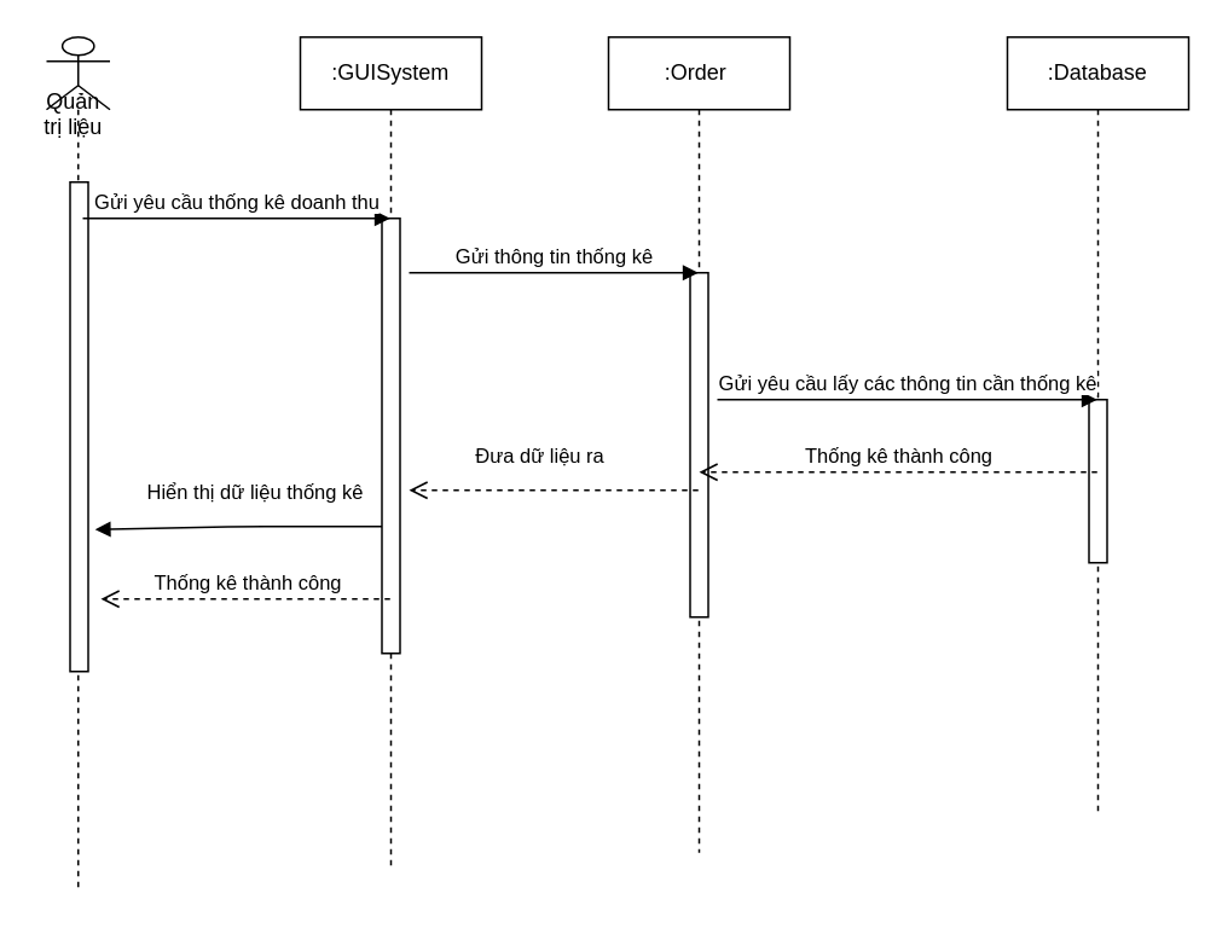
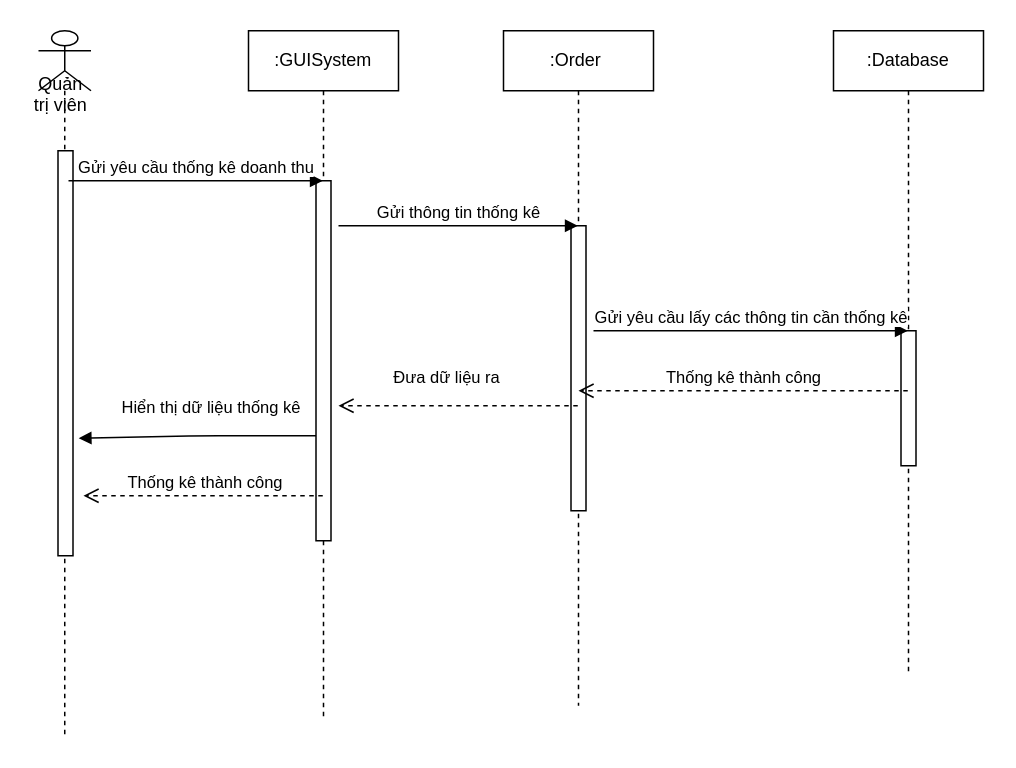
  <mxCell id="0" />
  <mxCell id="1" parent="0" />
  <mxCell id="2" value="Hiển thị dữ liệu thống kê" style="html=1;verticalAlign=bottom;endArrow=block;entryX=1.38;entryY=0.71;entryDx=0;entryDy=0;entryPerimeter=0;" parent="1" source="6" target="5" edge="1"><mxGeometry x="-0.078" y="-10" width="80" relative="1" as="geometry"><mxPoint x="115" y="300" as="sourcePoint" /><mxPoint x="195" y="300" as="targetPoint" /><Array as="points"><mxPoint x="135" y="290" /></Array><mxPoint as="offset" /></mxGeometry></mxCell>
  <mxCell id="3" value="" style="shape=umlLifeline;participant=umlActor;perimeter=lifelinePerimeter;whiteSpace=wrap;html=1;container=1;collapsible=0;recursiveResize=0;verticalAlign=top;spacingTop=36;outlineConnect=0;size=40;" parent="1" vertex="1"><mxGeometry x="25" y="20" width="35" height="470" as="geometry" /></mxCell>
- <mxCell id="4" value="Quản trị liệu&lt;br&gt;&lt;br&gt;" style="text;html=1;strokeColor=none;fillColor=none;align=center;verticalAlign=middle;whiteSpace=wrap;rounded=0;" parent="3" vertex="1"><mxGeometry x="-5" y="40" width="40" height="20" as="geometry" /></mxCell>
+ <mxCell id="4" value="Quản trị viên&lt;br&gt;&lt;br&gt;" style="text;html=1;strokeColor=none;fillColor=none;align=center;verticalAlign=middle;whiteSpace=wrap;rounded=0;" parent="3" vertex="1"><mxGeometry x="-5" y="40" width="40" height="20" as="geometry" /></mxCell>
  <mxCell id="5" value="" style="html=1;points=[];perimeter=orthogonalPerimeter;" parent="3" vertex="1"><mxGeometry x="13" y="80" width="10" height="270" as="geometry" /></mxCell>
  <mxCell id="6" value=":GUISystem" style="shape=umlLifeline;perimeter=lifelinePerimeter;whiteSpace=wrap;html=1;container=1;collapsible=0;recursiveResize=0;outlineConnect=0;" parent="1" vertex="1"><mxGeometry x="165" y="20" width="100" height="460" as="geometry" /></mxCell>
  <mxCell id="7" value="" style="html=1;points=[];perimeter=orthogonalPerimeter;" parent="6" vertex="1"><mxGeometry x="45" y="100" width="10" height="240" as="geometry" /></mxCell>
  <mxCell id="8" value=":Order&amp;nbsp;" style="shape=umlLifeline;perimeter=lifelinePerimeter;whiteSpace=wrap;html=1;container=1;collapsible=0;recursiveResize=0;outlineConnect=0;" parent="1" vertex="1"><mxGeometry x="335" y="20" width="100" height="450" as="geometry" /></mxCell>
  <mxCell id="9" value="" style="html=1;points=[];perimeter=orthogonalPerimeter;" parent="8" vertex="1"><mxGeometry x="45" y="130" width="10" height="190" as="geometry" /></mxCell>
  <mxCell id="10" value=":Database&lt;br&gt;" style="shape=umlLifeline;perimeter=lifelinePerimeter;whiteSpace=wrap;html=1;container=1;collapsible=0;recursiveResize=0;outlineConnect=0;" parent="1" vertex="1"><mxGeometry x="555" y="20" width="100" height="430" as="geometry" /></mxCell>
  <mxCell id="11" value="" style="html=1;points=[];perimeter=orthogonalPerimeter;" parent="10" vertex="1"><mxGeometry x="45" y="200" width="10" height="90" as="geometry" /></mxCell>
  <mxCell id="12" value="Gửi yêu cầu thống kê doanh thu" style="html=1;verticalAlign=bottom;endArrow=block;" parent="1" target="6" edge="1"><mxGeometry width="80" relative="1" as="geometry"><mxPoint x="45" y="120" as="sourcePoint" /><mxPoint x="125" y="120" as="targetPoint" /></mxGeometry></mxCell>
  <mxCell id="13" value="Gửi thông tin thống kê" style="html=1;verticalAlign=bottom;endArrow=block;" parent="1" target="8" edge="1"><mxGeometry width="80" relative="1" as="geometry"><mxPoint x="225" y="150" as="sourcePoint" /><mxPoint x="305" y="150" as="targetPoint" /></mxGeometry></mxCell>
  <mxCell id="14" value="Gửi yêu cầu lấy các thông tin cần thống kê" style="html=1;verticalAlign=bottom;endArrow=block;" parent="1" target="10" edge="1"><mxGeometry width="80" relative="1" as="geometry"><mxPoint x="395" y="220" as="sourcePoint" /><mxPoint x="475" y="220" as="targetPoint" /></mxGeometry></mxCell>
  <mxCell id="15" value="Thống kê thành công" style="html=1;verticalAlign=bottom;endArrow=open;dashed=1;endSize=8;" parent="1" source="10" edge="1"><mxGeometry relative="1" as="geometry"><mxPoint x="465" y="260" as="sourcePoint" /><mxPoint x="385" y="260" as="targetPoint" /></mxGeometry></mxCell>
  <mxCell id="16" value="Đưa dữ liệu ra" style="html=1;verticalAlign=bottom;endArrow=open;dashed=1;endSize=8;" parent="1" source="8" edge="1"><mxGeometry x="0.122" y="-10" relative="1" as="geometry"><mxPoint x="305" y="270" as="sourcePoint" /><mxPoint x="225" y="270" as="targetPoint" /><mxPoint x="1" as="offset" /></mxGeometry></mxCell>
  <mxCell id="17" value="Thống kê thành công" style="html=1;verticalAlign=bottom;endArrow=open;dashed=1;endSize=8;" parent="1" source="6" edge="1"><mxGeometry x="-0.003" relative="1" as="geometry"><mxPoint x="135" y="330" as="sourcePoint" /><mxPoint x="55" y="330" as="targetPoint" /><Array as="points"><mxPoint x="135" y="330" /></Array><mxPoint x="1" as="offset" /></mxGeometry></mxCell>
